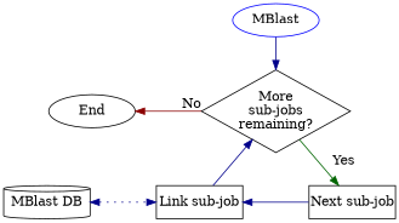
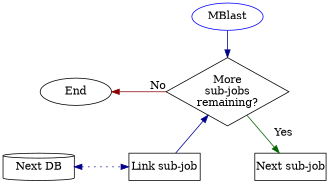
  digraph {
    nodesep=1
    node [margin=0 shape=oval]
    edge [color=darkblue]
    End [color=black width=1.3]
    n2 [label="More\nsub-jobs\nremaining?" shape=diamond width=1.3]
    n3 [label="Next sub-job" shape=rect width=1.3]
    n4 [label="Link sub-job" shape=rect width=1.3]
-   n5 [label="MBlast DB" shape=cylinder width=1.3]
+   n5 [label="Next DB" shape=cylinder width=1.3]
    n6 [color=blue label=MBlast width=1.3]
    subgraph sub_1 {
      rank=same
      End
      n2
    }
    subgraph sub_2 {
      rank=same
      n3
      n4
      n5
    }
    End -> n2 [color=darkred dir=back headlabel=No]
    n2 -> n3 [color=darkgreen taillabel="\n        Yes"]
    n4 -> n2
-   n4 -> n3 [dir=back]
    n5 -> n4 [dir=both style=dotted]
    n6 -> n2
  }
